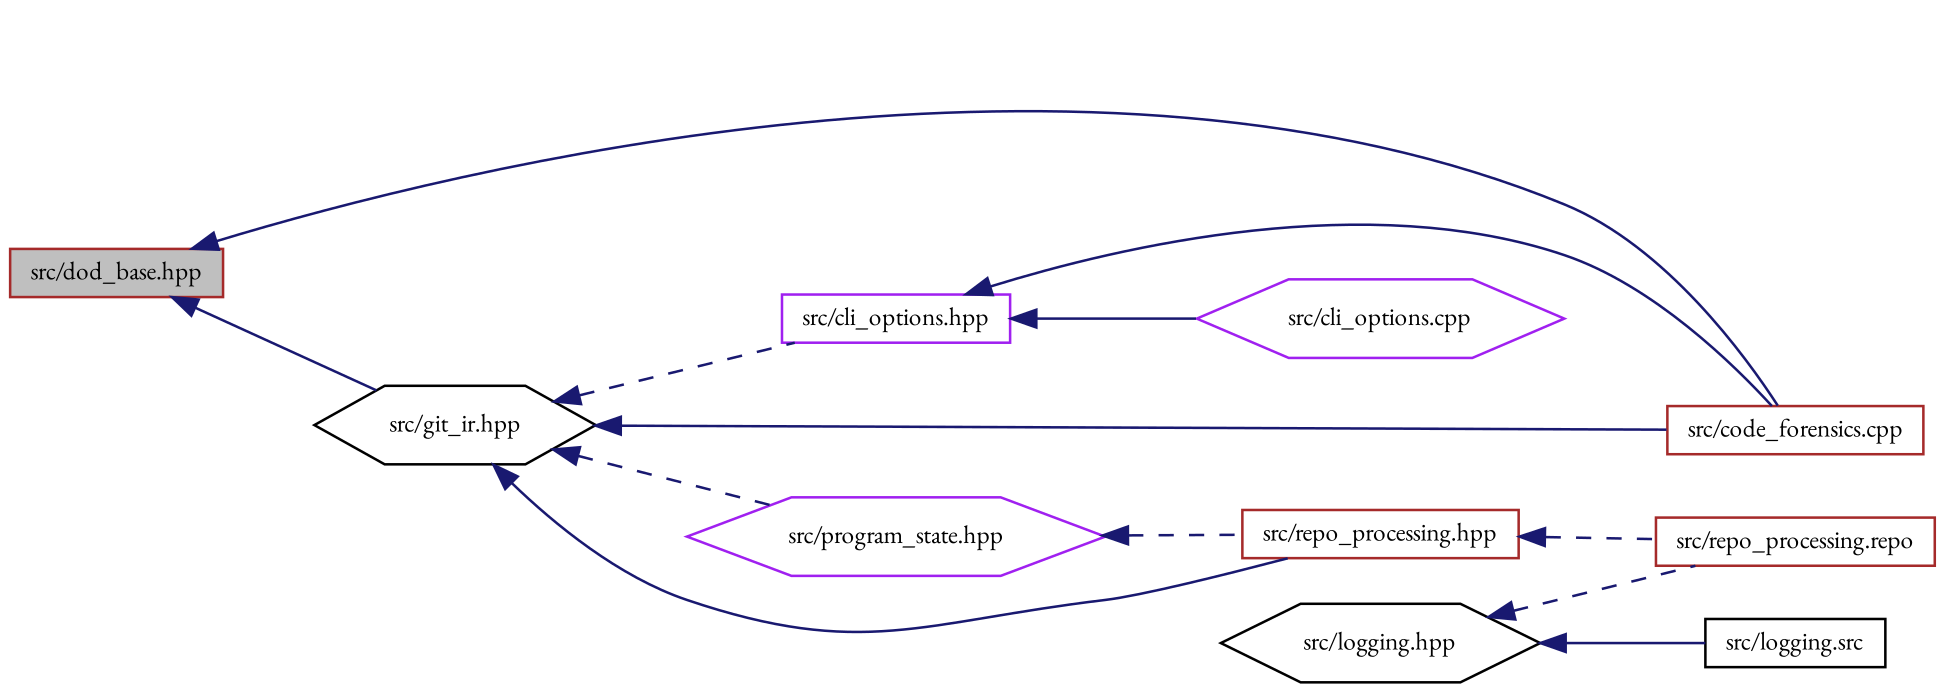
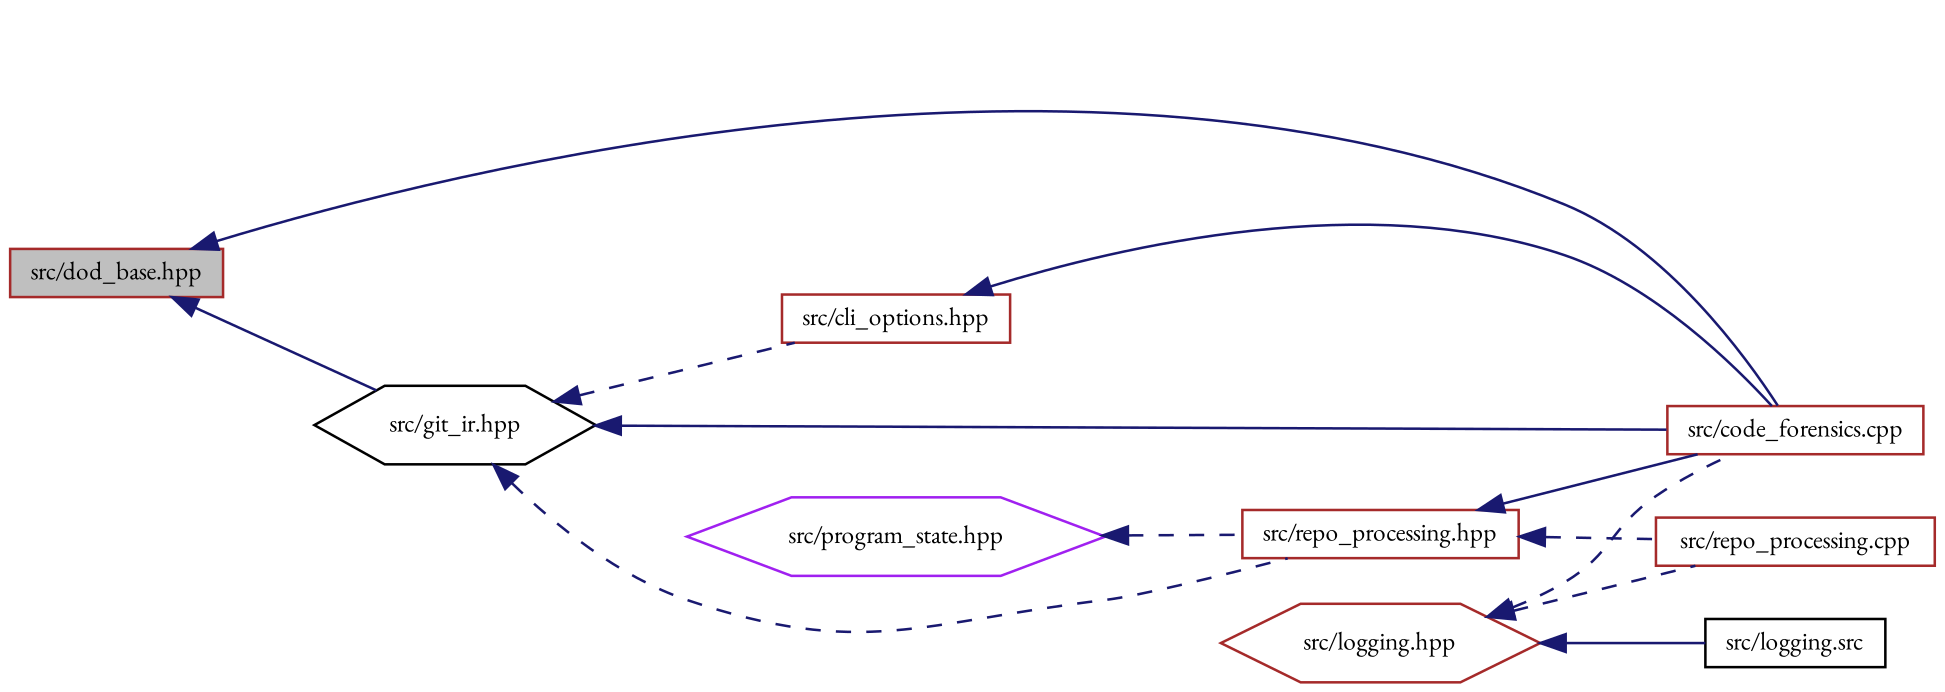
  digraph {
    fontname="EB Garamond"
    rankdir=LR
    node [color=brown fillcolor=white fontname="EB Garamond" fontsize=10 shape=box style=filled]
    edge [color=midnightblue dir=back fontname="EB Garamond" fontsize=10 labelfontname=Helvetica labelfontsize=10 style=solid]
    n1 [fillcolor=grey75 fontcolor=black height=0.2 label="src/dod_base.hpp" width=0.4]
    n2 [color=black height=0.2 label="src/git_ir.hpp" shape=hexagon width=0.4]
    n3 [height=0.2 label="src/code_forensics.cpp" width=0.4]
    n4 [color=purple height=0.2 label="src/program_state.hpp" shape=hexagon width=0.4]
    n5 [height=0.2 label="src/repo_processing.hpp" width=0.4]
-   n6 [color=purple height=0.2 label="src/cli_options.hpp" width=0.4]
-   n7 [height=0.2 label="src/repo_processing.repo" width=0.4]
-   n8 [color=purple height=0.2 label="src/cli_options.cpp" shape=hexagon width=0.4]
-   n9 [color=black height=0.2 label="src/logging.hpp" shape=hexagon width=0.4]
+   n6 [height=0.2 label="src/cli_options.hpp" width=0.4]
+   n7 [height=0.2 label="src/repo_processing.cpp" width=0.4]
+   n9 [height=0.2 label="src/logging.hpp" shape=hexagon width=0.4]
    n10 [color=black height=0.2 label="src/logging.src" width=0.4]
    n1 -> n2
    n1 -> n3
    n2 -> n3
-   n2 -> n4 [style=dashed]
-   n2 -> n5
+   n2 -> n5 [style=dashed]
    n2 -> n6 [style=dashed]
    n4 -> n5 [style=dashed]
+   n5 -> n3
    n5 -> n7 [style=dashed]
    n6 -> n3
-   n6 -> n8
+   n9 -> n3 [style=dashed]
    n9 -> n7 [style=dashed]
    n9 -> n10
  }
